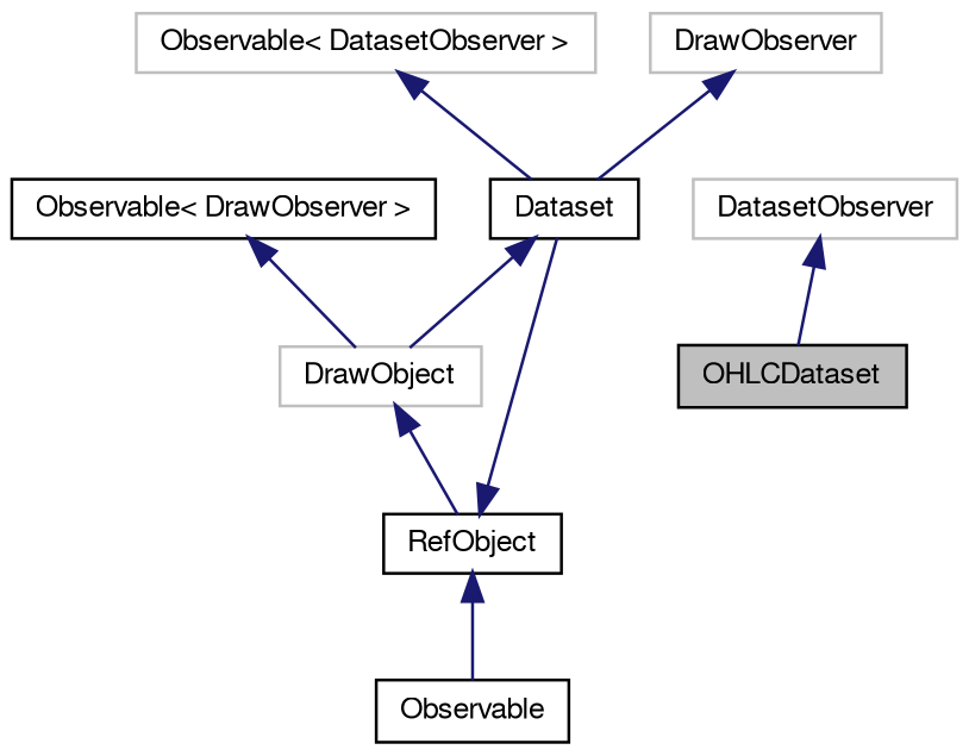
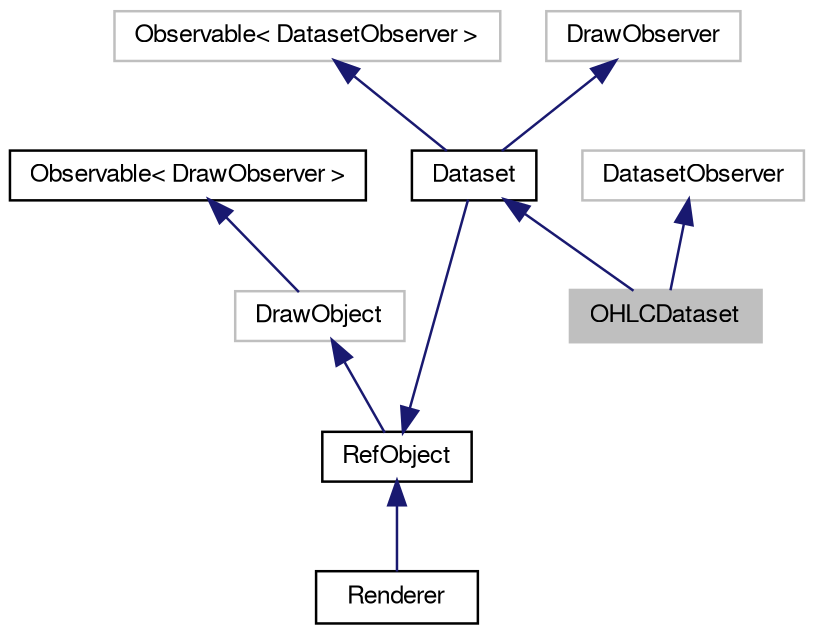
  digraph {
    node [color=black fontname=FreeSans fontsize=10 shape=record]
    edge [color=midnightblue dir=back fontname=FreeSans fontsize=10 labelfontname=FreeSans labelfontsize=10 style=solid]
-   n1 [fillcolor=grey75 fontcolor=black height=0.2 label=OHLCDataset style=filled width=0.4]
+   n1 [color=grey75 fillcolor=grey75 fontcolor=black height=0.2 label=OHLCDataset style=filled width=0.4]
    n2 [height=0.2 label=Dataset width=0.4]
    n3 [height=0.2 label=RefObject width=0.4]
-   n4 [height=0.2 label=Observable width=0.4]
+   n4 [height=0.2 label=Renderer width=0.4]
    n5 [color=grey75 height=0.2 label="Observable\< DatasetObserver \>" width=0.4]
    n6 [color=grey75 height=0.2 label=DrawObserver width=0.4]
    n7 [color=grey75 height=0.2 label=DrawObject width=0.4]
    n8 [height=0.2 label="Observable\< DrawObserver \>" width=0.4]
    n9 [color=grey75 height=0.2 label=DatasetObserver width=0.4]
-   n2 -> n7
+   n2 -> n1
    n3 -> n2
    n3 -> n4
    n5 -> n2
    n6 -> n2
    n7 -> n3
    n8 -> n7
    n9 -> n1
  }
